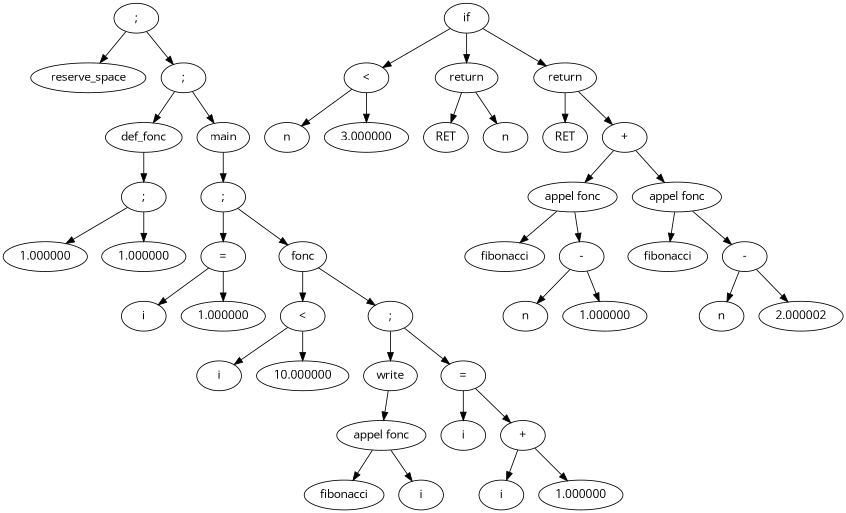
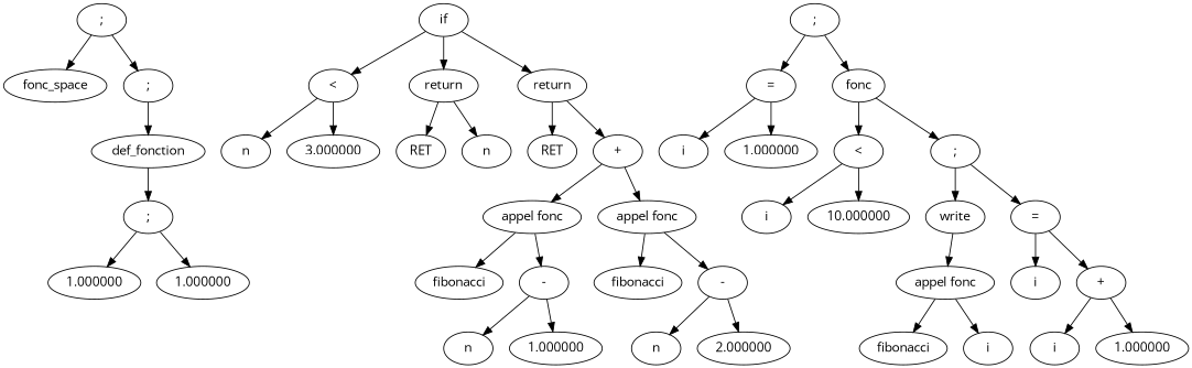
  digraph {
    fontname="Open Sans"
    node [fontname="Open Sans"]
    edge [fontname="Open Sans"]
-   n1 [label=reserve_space]
+   n1 [label=fonc_space]
    n2 [label=1.000000]
    n3 [label=1.000000]
    n4 [label=";"]
    n5 [label=n]
    n6 [label=3.000000]
    n7 [label="<"]
    n8 [label=RET]
    n9 [label=n]
    n10 [label=return]
    n11 [label=RET]
    n12 [label=fibonacci]
    n13 [label=n]
    n14 [label=1.000000]
    n15 [label="-"]
    n16 [label="appel fonc"]
    n17 [label=fibonacci]
    n18 [label=n]
-   n19 [label=2.000002]
+   n19 [label=2.000000]
    n20 [label="-"]
    n21 [label="appel fonc"]
    n22 [label="+"]
    n23 [label=return]
    n24 [label=if]
-   n25 [label=def_fonc]
+   n25 [label=def_fonction]
    n26 [label=i]
    n27 [label=1.000000]
    n28 [label="="]
    n29 [label=i]
    n30 [label=10.000000]
    n31 [label="<"]
    n32 [label=fibonacci]
    n33 [label=i]
    n34 [label="appel fonc"]
    n35 [label=write]
    n36 [label=i]
    n37 [label=i]
    n38 [label=1.000000]
    n39 [label="+"]
    n40 [label="="]
    n41 [label=";"]
    n42 [label=fonc]
    n43 [label=";"]
-   n44 [label=main]
    n45 [label=";"]
    n46 [label=";"]
    n4 -> n2
    n4 -> n3
    n7 -> n5
    n7 -> n6
    n10 -> n8
    n10 -> n9
    n15 -> n13
    n15 -> n14
    n16 -> n12
    n16 -> n15
    n20 -> n18
    n20 -> n19
    n21 -> n17
    n21 -> n20
    n22 -> n16
    n22 -> n21
    n23 -> n11
    n23 -> n22
    n24 -> n7
    n24 -> n10
    n24 -> n23
    n25 -> n4
    n28 -> n26
    n28 -> n27
    n31 -> n29
    n31 -> n30
    n34 -> n32
    n34 -> n33
    n35 -> n34
    n39 -> n37
    n39 -> n38
    n40 -> n36
    n40 -> n39
    n41 -> n35
    n41 -> n40
    n42 -> n31
    n42 -> n41
    n43 -> n28
    n43 -> n42
-   n44 -> n43
    n45 -> n25
-   n45 -> n44
    n46 -> n1
    n46 -> n45
  }
